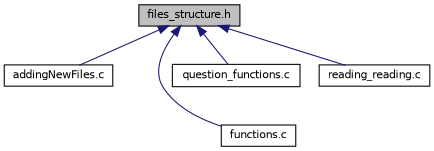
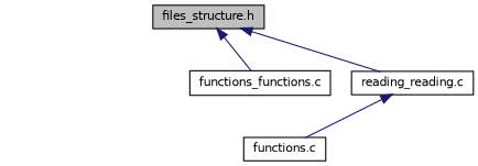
  digraph {
    node [color=black fillcolor=white fontname=Helvetica fontsize=10 shape=record style=filled]
    edge [color=midnightblue dir=back fontname=Helvetica fontsize=10 labelfontname=Helvetica labelfontsize=10 style=solid]
    n1 [fillcolor=grey75 fontcolor=black height=0.2 label="files_structure.h" width=0.4]
-   n2 [height=0.2 label="addingNewFiles.c" width=0.4]
    n3 [height=0.2 label="functions.c" width=0.4]
-   n4 [height=0.2 label="question_functions.c" width=0.4]
+   n4 [height=0.2 label="functions_functions.c" width=0.4]
    n5 [height=0.2 label="reading_reading.c" width=0.4]
-   n1 -> n2
-   n1 -> n3
+   n5 -> n3
    n1 -> n4
    n1 -> n5
  }
